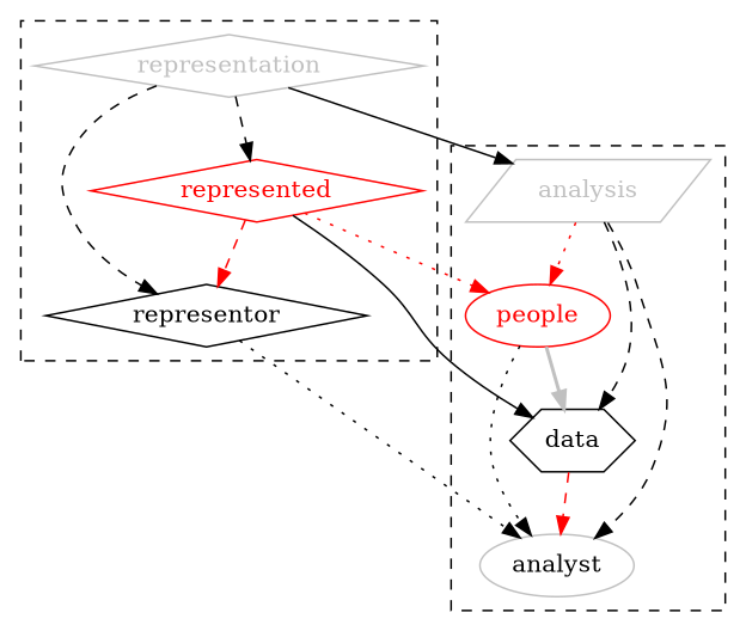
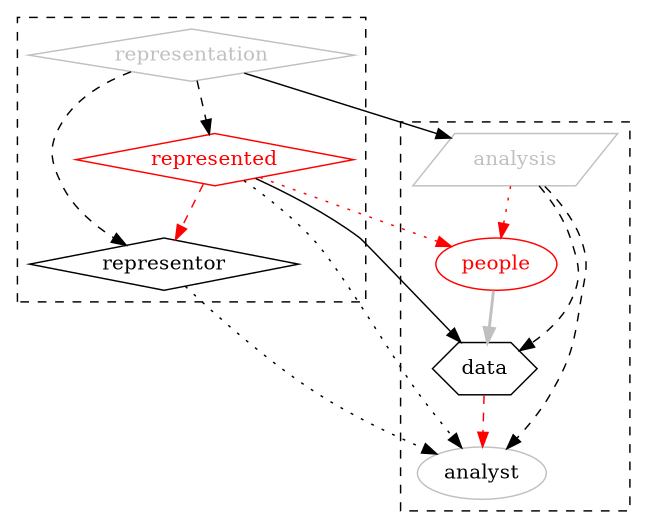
  digraph {
    node [color=gray shape=diamond]
    edge [style=dashed]
    represented [color=red fontcolor=red]
    representor [color=""]
    representation [fontcolor=gray]
    people [color=red fontcolor=red shape=""]
    data [shape=hexagon color=""]
    analyst [shape=""]
    analysis [fontcolor=gray shape=parallelogram]
    subgraph cluster_1 {
      style=dashed
      represented
      representor
      representation
    }
    subgraph cluster_2 {
      style=dashed
      people
      data
      analyst
      analysis
    }
    represented -> representor [color=red]
    represented -> people [color=red style=dotted]
    represented -> data [style=""]
    representor -> analyst [style=dotted]
    representation -> represented
    representation -> representor
    representation -> analysis [style=""]
    people -> data [color=gray style=bold]
-   people -> analyst [style=dotted]
+   represented -> analyst [style=dotted]
    data -> analyst [color=red]
    analysis -> people [color=red style=dotted]
    analysis -> data
    analysis -> analyst
  }
